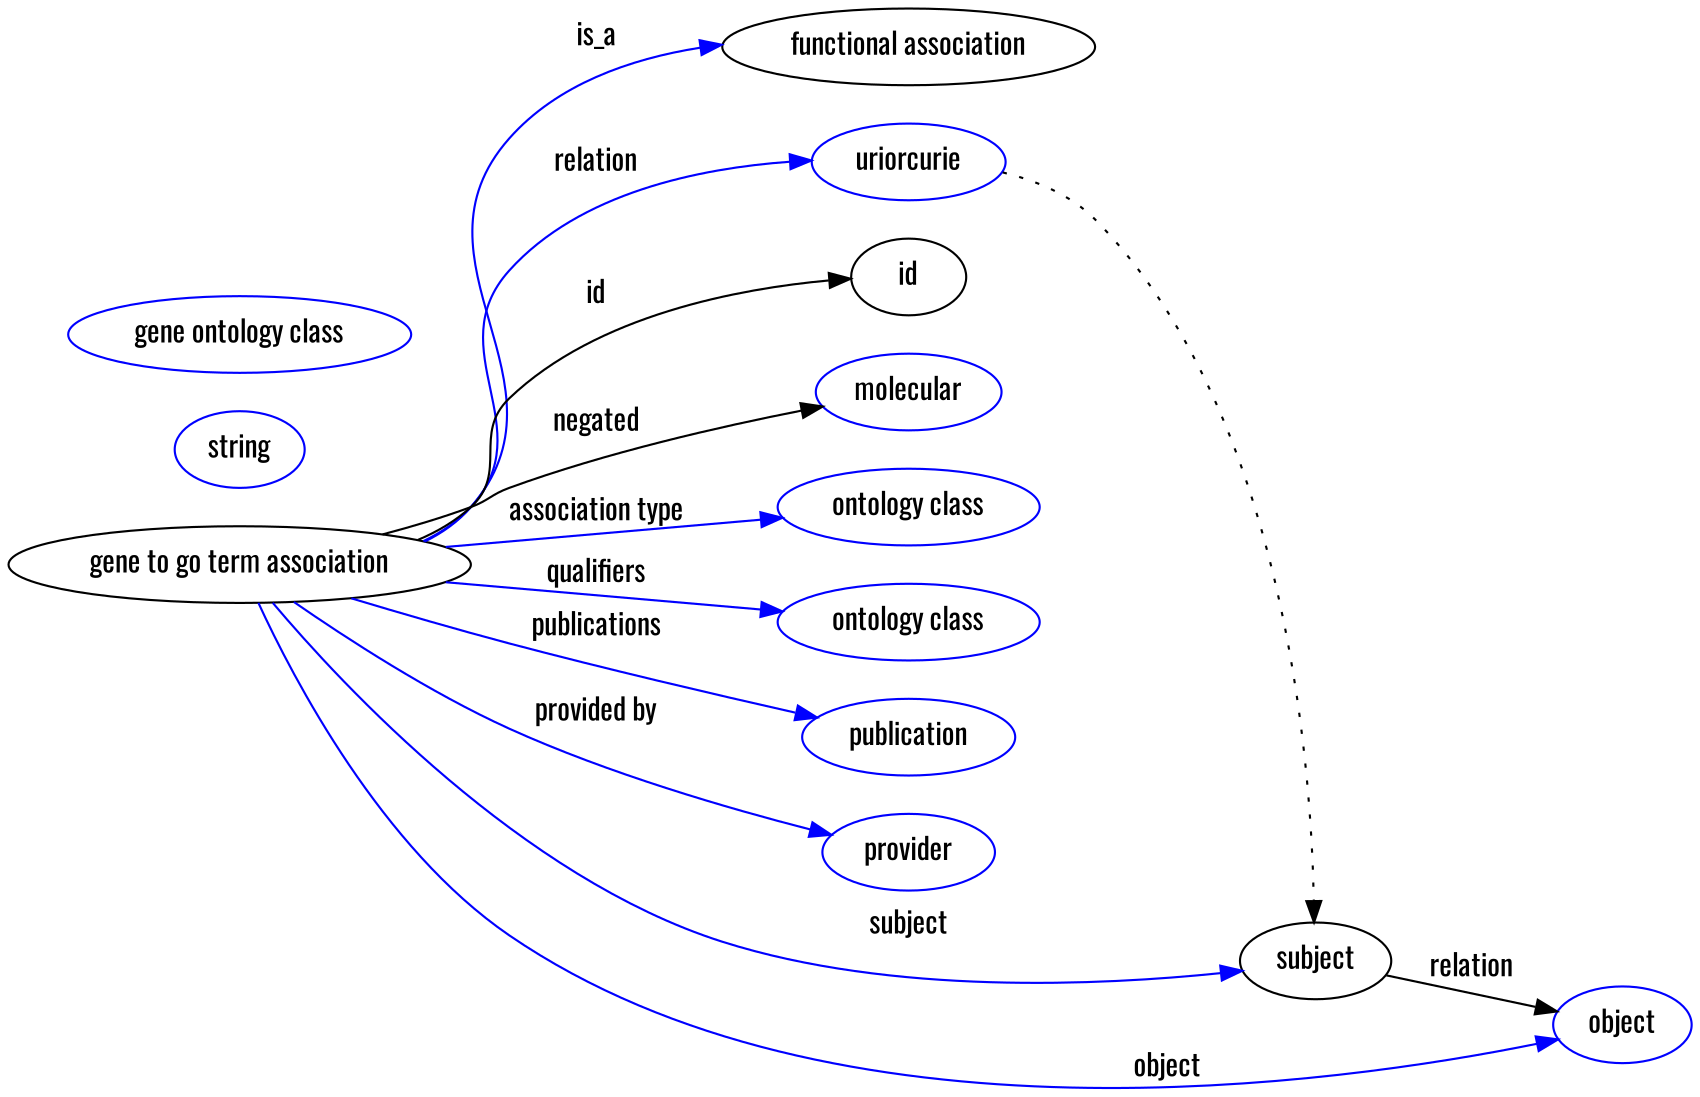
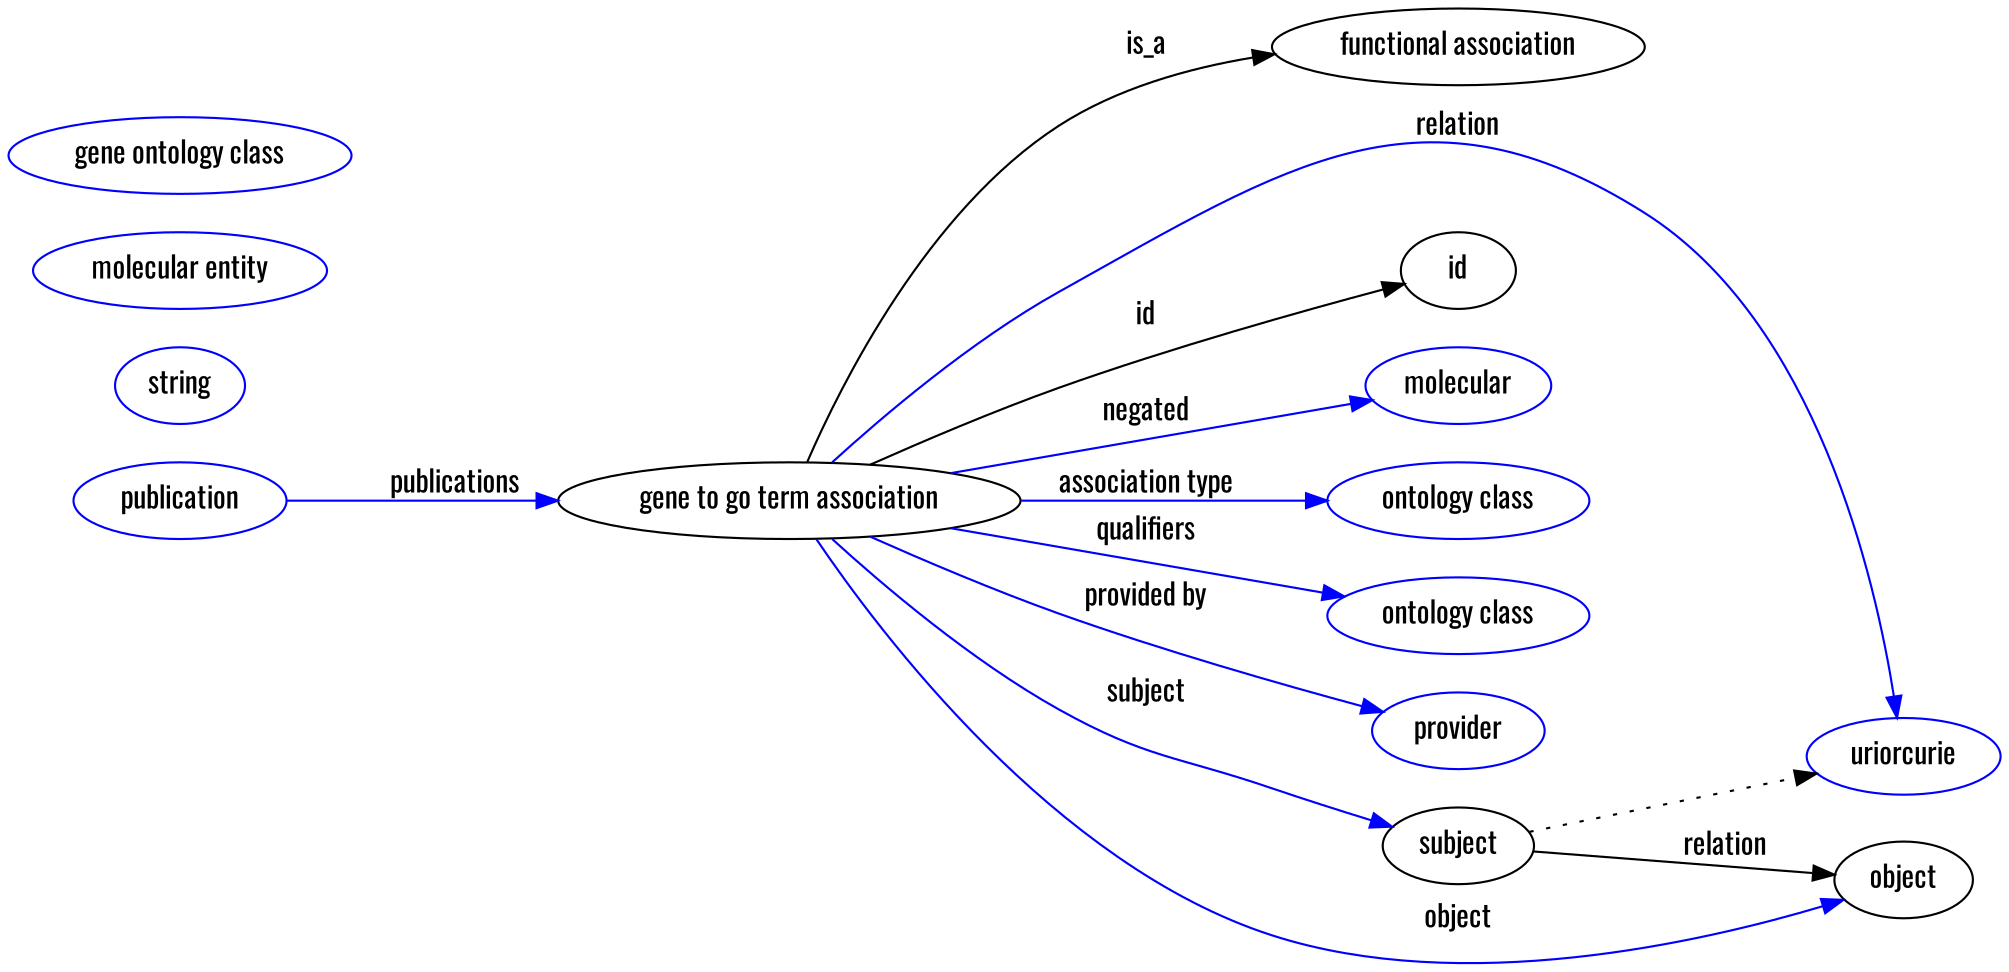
  digraph {
    fontname=Oswald
    rankdir=LR
    node [fontname=Oswald color=blue]
    edge [fontname=Oswald color=blue style=solid]
    n1 [height=0.5 label="gene to go term association" width=3.015 color=""]
    "functional association" [height=0.5 width=2.4373 color=""]
    n3 [height=0.5 label=uriorcurie width=1.2638]
    id [height=0.5 width=0.75 color=""]
    n5 [height=0.5 label=molecular width=1.0652]
    n6 [height=0.5 label="ontology class" width=1.7151]
    n7 [height=0.5 label="ontology class" width=1.7151]
    n8 [height=0.5 label=publication width=1.3902]
    n9 [height=0.5 label=provider width=1.1193]
    subject [height=0.5 width=0.99297 color=""]
-   object [height=0.5 width=0.9027]
+   object [height=0.5 width=0.9027 color=""]
    n12 [height=0.5 label=string width=0.84854]
+   n13 [height=0.5 label="molecular entity" width=1.9137]
    n14 [height=0.5 label="gene ontology class" width=2.2387]
-   n1 -> "functional association" [label=is_a style=""]
+   n1 -> "functional association" [label=is_a color="" style=""]
    n1 -> n3 [label=relation]
    n1 -> id [color=black label=id]
-   n1 -> n5 [color=black label=negated]
+   n1 -> n5 [label=negated]
    n1 -> n6 [label="association type"]
    n1 -> n7 [label=qualifiers]
-   n1 -> n8 [label=publications]
+   n8 -> n1 [label=publications]
    n1 -> n9 [label="provided by"]
    n1 -> subject [label=subject]
    n1 -> object [label=object]
-   n3 -> subject [style=dotted color=""]
+   subject -> n3 [style=dotted color=""]
    subject -> object [label=relation color="" style=""]
  }
